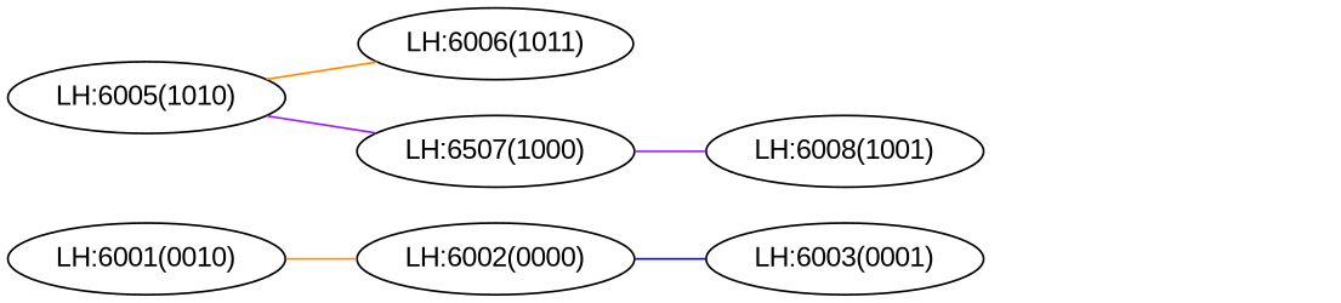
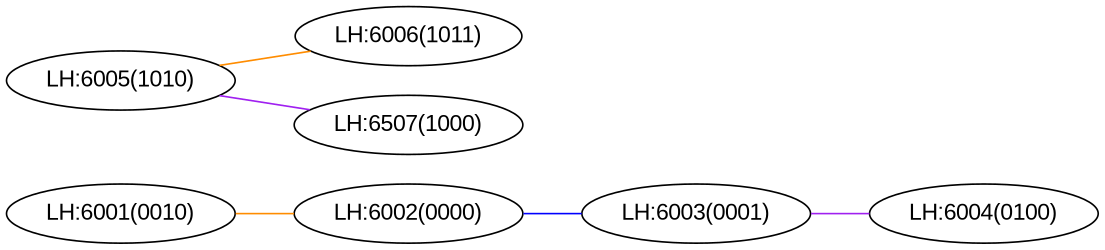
  graph {
    fontname="Liberation Sans"
    rankdir=LR
    node [fontname="Liberation Sans"]
    edge [color=purple fontname="Liberation Sans"]
    n1 [label="LH:6001(0010)"]
    n2 [label="LH:6002(0000)"]
    n3 [label="LH:6003(0001)"]
+   n4 [label="LH:6004(0100)"]
    n5 [label="LH:6005(1010)"]
    n6 [label="LH:6006(1011)"]
    n7 [label="LH:6507(1000)"]
-   n8 [label="LH:6008(1001)"]
    n1 -- n2 [color=darkorange]
    n2 -- n3 [color=blue]
+   n3 -- n4
    n5 -- n6 [color=darkorange]
    n5 -- n7
-   n7 -- n8
  }
